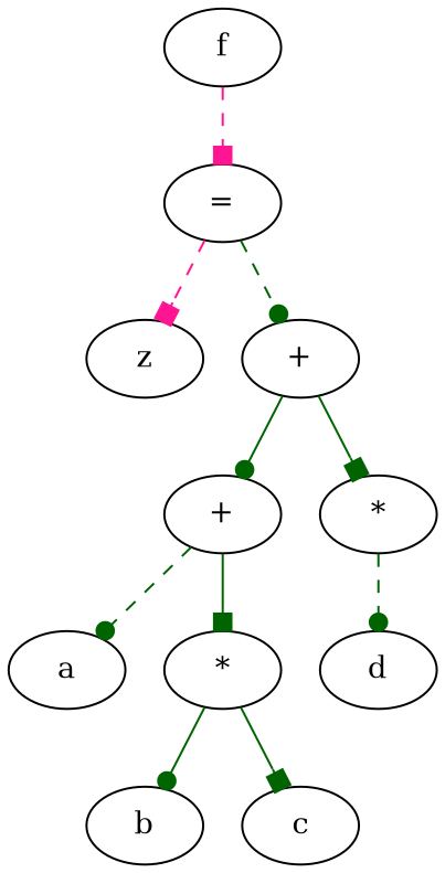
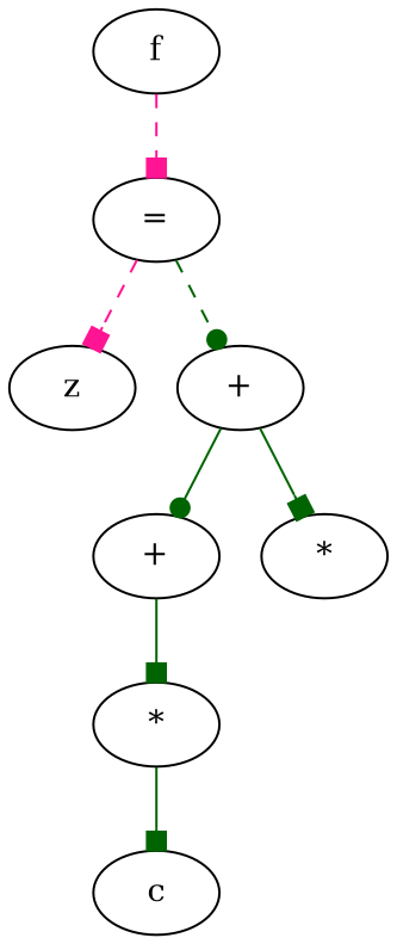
  digraph {
    edge [arrowhead=box color=darkgreen style=dashed]
    n1 [label=f]
    n2 [label="="]
    n3 [label=z]
    n4 [label="+"]
    n5 [label="+"]
    n6 [label="*"]
-   n7 [label=a]
    n8 [label="*"]
-   n9 [label=d]
-   n10 [label=b]
    n11 [label=c]
    n1 -> n2 [color=deeppink]
    n2 -> n3 [color=deeppink]
    n2 -> n4 [arrowhead=dot]
    n4 -> n5 [arrowhead=dot style=solid]
    n4 -> n6 [style=solid]
-   n5 -> n7 [arrowhead=dot]
    n5 -> n8 [style=solid]
-   n6 -> n9 [arrowhead=dot]
-   n8 -> n10 [arrowhead=dot style=solid]
    n8 -> n11 [style=solid]
  }
